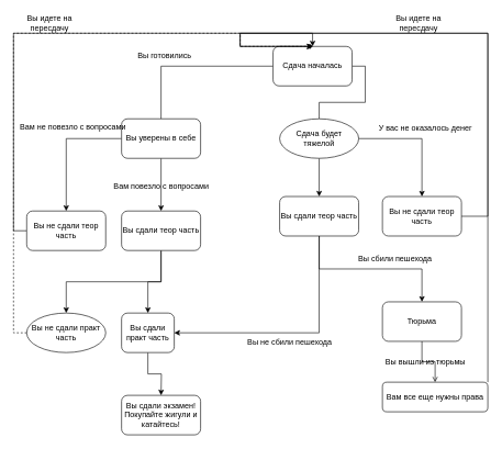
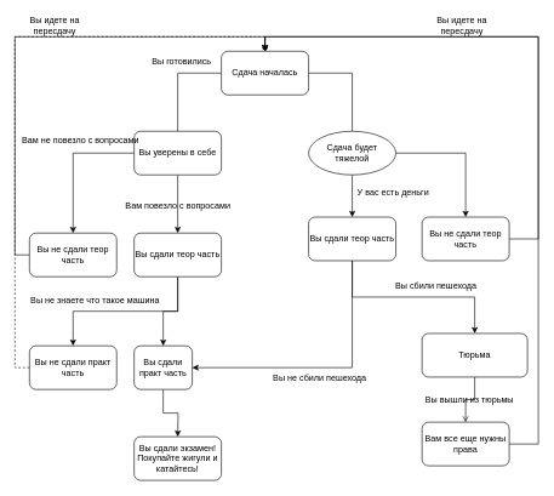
  <mxCell id="0" />
  <mxCell id="1" parent="0" />
  <mxCell id="2" style="edgeStyle=orthogonalEdgeStyle;rounded=0;orthogonalLoop=1;jettySize=auto;html=1;entryX=0.5;entryY=0;entryDx=0;entryDy=0;exitX=1;exitY=0.5;exitDx=0;exitDy=0;endArrow=none;" edge="1" parent="1" source="4" target="10"><mxGeometry relative="1" as="geometry" /></mxCell>
  <mxCell id="3" style="edgeStyle=orthogonalEdgeStyle;rounded=0;orthogonalLoop=1;jettySize=auto;html=1;exitX=0;exitY=0.5;exitDx=0;exitDy=0;entryX=0.5;entryY=0;entryDx=0;entryDy=0;endArrow=none;" edge="1" parent="1" source="4" target="7"><mxGeometry relative="1" as="geometry" /></mxCell>
- <mxCell id="4" value="Сдача началась" style="rounded=1;whiteSpace=wrap;html=1;" vertex="1" parent="1"><mxGeometry x="414" y="70" width="120" height="60" as="geometry" /></mxCell>
+ <mxCell id="4" value="Сдача началась" style="rounded=1;whiteSpace=wrap;html=1;" vertex="1" parent="1"><mxGeometry x="304" y="70" width="120" height="60" as="geometry" /></mxCell>
  <mxCell id="5" style="edgeStyle=orthogonalEdgeStyle;rounded=0;orthogonalLoop=1;jettySize=auto;html=1;exitX=0.5;exitY=1;exitDx=0;exitDy=0;entryX=0.5;entryY=0;entryDx=0;entryDy=0;" edge="1" parent="1" source="7" target="16"><mxGeometry relative="1" as="geometry" /></mxCell>
  <mxCell id="6" style="edgeStyle=orthogonalEdgeStyle;rounded=0;orthogonalLoop=1;jettySize=auto;html=1;exitX=0;exitY=0.5;exitDx=0;exitDy=0;entryX=0.5;entryY=0;entryDx=0;entryDy=0;" edge="1" parent="1" source="7" target="13"><mxGeometry relative="1" as="geometry" /></mxCell>
  <mxCell id="7" value="Вы уверены в себе" style="rounded=1;whiteSpace=wrap;html=1;" vertex="1" parent="1"><mxGeometry x="184" y="180" width="120" height="60" as="geometry" /></mxCell>
  <mxCell id="8" style="edgeStyle=orthogonalEdgeStyle;rounded=0;orthogonalLoop=1;jettySize=auto;html=1;exitX=0.5;exitY=1;exitDx=0;exitDy=0;entryX=0.5;entryY=0;entryDx=0;entryDy=0;" edge="1" parent="1" source="10" target="28"><mxGeometry relative="1" as="geometry"><mxPoint x="484" y="300" as="targetPoint" /></mxGeometry></mxCell>
  <mxCell id="9" style="edgeStyle=orthogonalEdgeStyle;rounded=0;orthogonalLoop=1;jettySize=auto;html=1;exitX=1;exitY=0.5;exitDx=0;exitDy=0;entryX=0.5;entryY=0;entryDx=0;entryDy=0;" edge="1" parent="1" source="10" target="31"><mxGeometry relative="1" as="geometry" /></mxCell>
  <mxCell id="10" value="Сдача будет тяжелой" style="ellipse;whiteSpace=wrap;html=1;" vertex="1" parent="1"><mxGeometry x="424" y="180" width="120" height="60" as="geometry" /></mxCell>
  <mxCell id="11" value="Вы готовились" style="text;html=1;align=center;verticalAlign=middle;resizable=0;points=[];autosize=1;strokeColor=none;fillColor=none;" vertex="1" parent="1"><mxGeometry x="194" y="70" width="110" height="30" as="geometry" /></mxCell>
  <mxCell id="12" style="edgeStyle=orthogonalEdgeStyle;rounded=0;orthogonalLoop=1;jettySize=auto;html=1;exitX=0;exitY=0.5;exitDx=0;exitDy=0;entryX=0.5;entryY=0;entryDx=0;entryDy=0;" edge="1" parent="1" source="13" target="4"><mxGeometry relative="1" as="geometry" /></mxCell>
  <mxCell id="13" value="Вы не сдали теор часть" style="rounded=1;whiteSpace=wrap;html=1;" vertex="1" parent="1"><mxGeometry x="40" y="320" width="120" height="60" as="geometry" /></mxCell>
  <mxCell id="14" value="" style="edgeStyle=orthogonalEdgeStyle;rounded=0;orthogonalLoop=1;jettySize=auto;html=1;" edge="1" parent="1" source="16" target="20"><mxGeometry relative="1" as="geometry" /></mxCell>
  <mxCell id="15" style="edgeStyle=orthogonalEdgeStyle;rounded=0;orthogonalLoop=1;jettySize=auto;html=1;exitX=0.5;exitY=1;exitDx=0;exitDy=0;entryX=0.5;entryY=0;entryDx=0;entryDy=0;" edge="1" parent="1" source="16" target="22"><mxGeometry relative="1" as="geometry"><mxPoint x="110" y="470" as="targetPoint" /></mxGeometry></mxCell>
  <mxCell id="16" value="Вы сдали теор часть" style="rounded=1;whiteSpace=wrap;html=1;" vertex="1" parent="1"><mxGeometry x="184" y="320" width="120" height="60" as="geometry" /></mxCell>
  <mxCell id="17" value="Вам не повезло с вопросами" style="text;html=1;align=center;verticalAlign=middle;resizable=0;points=[];autosize=1;strokeColor=none;fillColor=none;" vertex="1" parent="1"><mxGeometry x="20" y="178" width="180" height="30" as="geometry" /></mxCell>
  <mxCell id="18" value="Вам повезло с вопросами" style="text;html=1;align=center;verticalAlign=middle;resizable=0;points=[];autosize=1;strokeColor=none;fillColor=none;" vertex="1" parent="1"><mxGeometry x="159" y="268" width="170" height="30" as="geometry" /></mxCell>
  <mxCell id="19" style="edgeStyle=orthogonalEdgeStyle;rounded=0;orthogonalLoop=1;jettySize=auto;html=1;" edge="1" parent="1" source="20"><mxGeometry relative="1" as="geometry"><mxPoint x="244" y="600" as="targetPoint" /></mxGeometry></mxCell>
  <mxCell id="20" value="Вы сдали практ часть" style="whiteSpace=wrap;html=1;rounded=1;" vertex="1" parent="1"><mxGeometry x="184" y="475" width="80" height="60" as="geometry" /></mxCell>
  <mxCell id="21" style="edgeStyle=orthogonalEdgeStyle;rounded=0;orthogonalLoop=1;jettySize=auto;html=1;entryX=0.5;entryY=0;entryDx=0;entryDy=0;dashed=1;" edge="1" parent="1" source="22" target="4"><mxGeometry relative="1" as="geometry"><Array as="points"><mxPoint x="20" y="505" /><mxPoint x="20" y="50" /><mxPoint x="364" y="50" /></Array></mxGeometry></mxCell>
- <mxCell id="22" value="Вы не сдали практ часть" style="ellipse;whiteSpace=wrap;html=1;" vertex="1" parent="1"><mxGeometry x="40" y="475" width="120" height="60" as="geometry" /></mxCell>
+ <mxCell id="22" value="Вы не сдали практ часть" style="rounded=1;whiteSpace=wrap;html=1;" vertex="1" parent="1"><mxGeometry x="40" y="475" width="120" height="60" as="geometry" /></mxCell>
+ <mxCell id="23" value="Вы не знаете что такое машина" style="text;html=1;align=center;verticalAlign=middle;resizable=0;points=[];autosize=1;strokeColor=none;fillColor=none;" vertex="1" parent="1"><mxGeometry x="30" y="398" width="200" height="30" as="geometry" /></mxCell>
  <mxCell id="24" value="Вы идете на пересдачу" style="text;html=1;align=center;verticalAlign=middle;whiteSpace=wrap;rounded=0;" vertex="1" parent="1"><mxGeometry x="30" y="20" width="90" height="30" as="geometry" /></mxCell>
  <mxCell id="25" value="Вы сдали экзамен!&lt;div&gt;Покупайте жигули и катайтесь!&lt;/div&gt;" style="rounded=1;whiteSpace=wrap;html=1;" vertex="1" parent="1"><mxGeometry x="184" y="600" width="120" height="60" as="geometry" /></mxCell>
  <mxCell id="26" style="edgeStyle=orthogonalEdgeStyle;rounded=0;orthogonalLoop=1;jettySize=auto;html=1;exitX=0.5;exitY=1;exitDx=0;exitDy=0;entryX=1;entryY=0.5;entryDx=0;entryDy=0;" edge="1" parent="1" source="28" target="20"><mxGeometry relative="1" as="geometry"><mxPoint x="484" y="458" as="targetPoint" /></mxGeometry></mxCell>
  <mxCell id="27" style="edgeStyle=orthogonalEdgeStyle;rounded=0;orthogonalLoop=1;jettySize=auto;html=1;exitX=0.5;exitY=1;exitDx=0;exitDy=0;entryX=0.5;entryY=0;entryDx=0;entryDy=0;" edge="1" parent="1" source="28" target="35"><mxGeometry relative="1" as="geometry"><mxPoint x="640" y="460" as="targetPoint" /></mxGeometry></mxCell>
  <mxCell id="28" value="Вы сдали теор часть" style="rounded=1;whiteSpace=wrap;html=1;" vertex="1" parent="1"><mxGeometry x="424" y="298" width="120" height="60" as="geometry" /></mxCell>
+ <mxCell id="29" value="У вас есть деньги" style="text;html=1;align=center;verticalAlign=middle;resizable=0;points=[];autosize=1;strokeColor=none;fillColor=none;" vertex="1" parent="1"><mxGeometry x="480" y="250" width="120" height="30" as="geometry" /></mxCell>
  <mxCell id="30" style="edgeStyle=orthogonalEdgeStyle;rounded=0;orthogonalLoop=1;jettySize=auto;html=1;entryX=0.5;entryY=0;entryDx=0;entryDy=0;" edge="1" parent="1" source="31" target="4"><mxGeometry relative="1" as="geometry"><Array as="points"><mxPoint x="740" y="328" /><mxPoint x="740" y="50" /><mxPoint x="364" y="50" /></Array></mxGeometry></mxCell>
  <mxCell id="31" value="Вы не сдали теор часть" style="rounded=1;whiteSpace=wrap;html=1;" vertex="1" parent="1"><mxGeometry x="580" y="298" width="120" height="60" as="geometry" /></mxCell>
- <mxCell id="32" value="У вас не оказалось денег" style="text;html=1;align=center;verticalAlign=middle;resizable=0;points=[];autosize=1;strokeColor=none;fillColor=none;" vertex="1" parent="1"><mxGeometry x="560" y="180" width="170" height="30" as="geometry" /></mxCell>
  <mxCell id="33" value="Вы идете на пересдачу" style="text;html=1;align=center;verticalAlign=middle;whiteSpace=wrap;rounded=0;" vertex="1" parent="1"><mxGeometry x="590" y="20" width="90" height="30" as="geometry" /></mxCell>
  <mxCell id="34" style="edgeStyle=orthogonalEdgeStyle;rounded=0;orthogonalLoop=1;jettySize=auto;html=1;entryX=0.5;entryY=0;entryDx=0;entryDy=0;endArrow=open;" edge="1" parent="1" source="35" target="40"><mxGeometry relative="1" as="geometry"><mxPoint x="640" y="580" as="targetPoint" /></mxGeometry></mxCell>
- <mxCell id="35" value="Тюрьма" style="rounded=1;whiteSpace=wrap;html=1;" vertex="1" parent="1"><mxGeometry x="580" y="458" width="120" height="60" as="geometry" /></mxCell>
+ <mxCell id="35" value="Тюрьма" style="rounded=1;whiteSpace=wrap;html=1;" vertex="1" parent="1"><mxGeometry x="580" y="458" width="145" height="60" as="geometry" /></mxCell>
  <mxCell id="36" value="Вы не сбили пешехода" style="text;html=1;align=center;verticalAlign=middle;resizable=0;points=[];autosize=1;strokeColor=none;fillColor=none;" vertex="1" parent="1"><mxGeometry x="364" y="505" width="150" height="30" as="geometry" /></mxCell>
  <mxCell id="37" value="Вы сбили пешехода" style="text;html=1;align=center;verticalAlign=middle;resizable=0;points=[];autosize=1;strokeColor=none;fillColor=none;" vertex="1" parent="1"><mxGeometry x="529" y="378" width="140" height="30" as="geometry" /></mxCell>
  <mxCell id="38" value="Вы вышли из тюрьмы" style="text;html=1;align=center;verticalAlign=middle;resizable=0;points=[];autosize=1;strokeColor=none;fillColor=none;" vertex="1" parent="1"><mxGeometry x="575" y="535" width="140" height="30" as="geometry" /></mxCell>
  <mxCell id="39" style="edgeStyle=orthogonalEdgeStyle;rounded=0;orthogonalLoop=1;jettySize=auto;html=1;entryX=0.5;entryY=0;entryDx=0;entryDy=0;endArrow=diamond;" edge="1" parent="1" source="40" target="4"><mxGeometry relative="1" as="geometry"><Array as="points"><mxPoint x="740" y="610" /><mxPoint x="740" y="50" /><mxPoint x="364" y="50" /></Array></mxGeometry></mxCell>
- <mxCell id="40" value="Вам все еще нужны права" style="rounded=1;whiteSpace=wrap;html=1;" vertex="1" parent="1"><mxGeometry x="580" y="580" width="160" height="45" as="geometry" /></mxCell>
+ <mxCell id="40" value="Вам все еще нужны права" style="rounded=1;whiteSpace=wrap;html=1;" vertex="1" parent="1"><mxGeometry x="580" y="580" width="120" height="60" as="geometry" /></mxCell>
